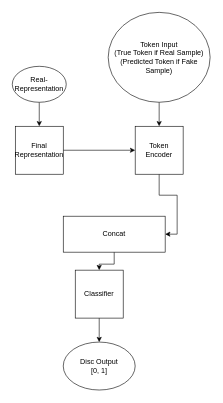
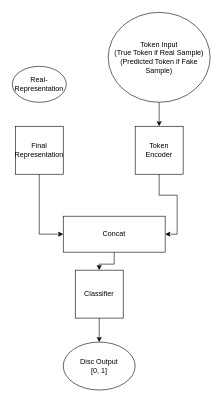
  <mxCell id="0" />
  <mxCell id="1" parent="0" />
- <mxCell id="2" style="edgeStyle=orthogonalEdgeStyle;rounded=0;orthogonalLoop=1;jettySize=auto;html=1;" parent="1" source="3" target="7" edge="1"><mxGeometry relative="1" as="geometry" /></mxCell>
+ <mxCell id="2" style="edgeStyle=orthogonalEdgeStyle;rounded=0;orthogonalLoop=1;jettySize=auto;html=1;entryX=0;entryY=0.5;entryDx=0;entryDy=0;" parent="1" source="3" target="11" edge="1"><mxGeometry relative="1" as="geometry" /></mxCell>
  <mxCell id="3" value="Final Representation" style="whiteSpace=wrap;html=1;aspect=fixed;" parent="1" vertex="1"><mxGeometry x="25" y="210" width="80" height="80" as="geometry" /></mxCell>
- <mxCell id="4" style="edgeStyle=orthogonalEdgeStyle;rounded=0;orthogonalLoop=1;jettySize=auto;html=1;" parent="1" source="5" target="3" edge="1"><mxGeometry relative="1" as="geometry" /></mxCell>
  <mxCell id="5" value="Real-Representation" style="ellipse;whiteSpace=wrap;html=1;" parent="1" vertex="1"><mxGeometry x="20" y="110" width="90" height="60" as="geometry" /></mxCell>
  <mxCell id="6" style="edgeStyle=orthogonalEdgeStyle;rounded=0;orthogonalLoop=1;jettySize=auto;html=1;entryX=1;entryY=0.5;entryDx=0;entryDy=0;" parent="1" source="7" target="11" edge="1"><mxGeometry relative="1" as="geometry" /></mxCell>
  <mxCell id="7" value="Token Encoder" style="whiteSpace=wrap;html=1;aspect=fixed;" parent="1" vertex="1"><mxGeometry x="225" y="210" width="80" height="80" as="geometry" /></mxCell>
  <mxCell id="8" style="edgeStyle=orthogonalEdgeStyle;rounded=0;orthogonalLoop=1;jettySize=auto;html=1;entryX=0.5;entryY=0;entryDx=0;entryDy=0;" parent="1" source="9" target="7" edge="1"><mxGeometry relative="1" as="geometry" /></mxCell>
  <mxCell id="9" value="Token Input &lt;br&gt;(True Token if Real Sample) (Predicted Token if Fake Sample)" style="ellipse;whiteSpace=wrap;html=1;" parent="1" vertex="1"><mxGeometry x="180" y="20" width="170" height="150" as="geometry" /></mxCell>
  <mxCell id="10" style="edgeStyle=orthogonalEdgeStyle;rounded=0;orthogonalLoop=1;jettySize=auto;html=1;entryX=0.5;entryY=0;entryDx=0;entryDy=0;" parent="1" source="11" target="13" edge="1"><mxGeometry relative="1" as="geometry" /></mxCell>
  <mxCell id="11" value="Concat" style="rounded=0;whiteSpace=wrap;html=1;" parent="1" vertex="1"><mxGeometry x="105" y="360" width="170" height="60" as="geometry" /></mxCell>
  <mxCell id="12" style="edgeStyle=orthogonalEdgeStyle;rounded=0;orthogonalLoop=1;jettySize=auto;html=1;" parent="1" source="13" target="14" edge="1"><mxGeometry relative="1" as="geometry" /></mxCell>
  <mxCell id="13" value="Classifier" style="whiteSpace=wrap;html=1;aspect=fixed;" parent="1" vertex="1"><mxGeometry x="125" y="450" width="80" height="80" as="geometry" /></mxCell>
  <mxCell id="14" value="Disc Output&lt;br&gt;[0, 1]" style="ellipse;whiteSpace=wrap;html=1;" parent="1" vertex="1"><mxGeometry x="105" y="570" width="120" height="80" as="geometry" /></mxCell>
